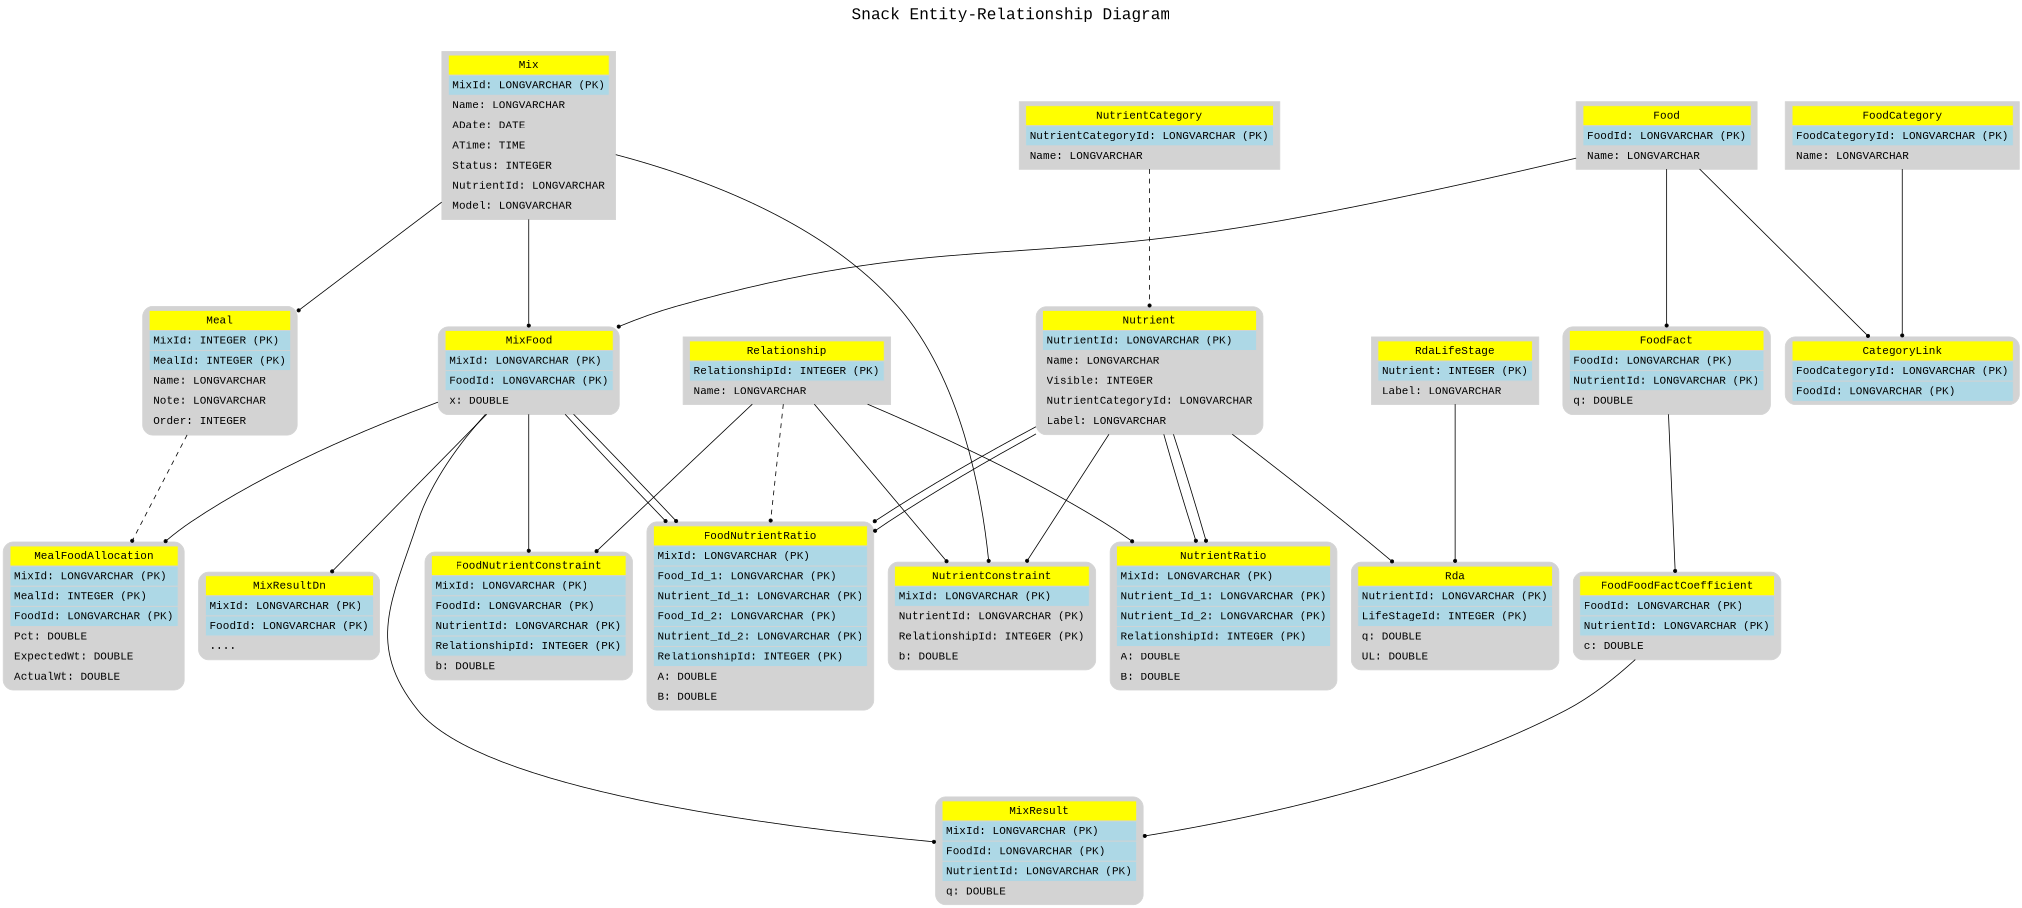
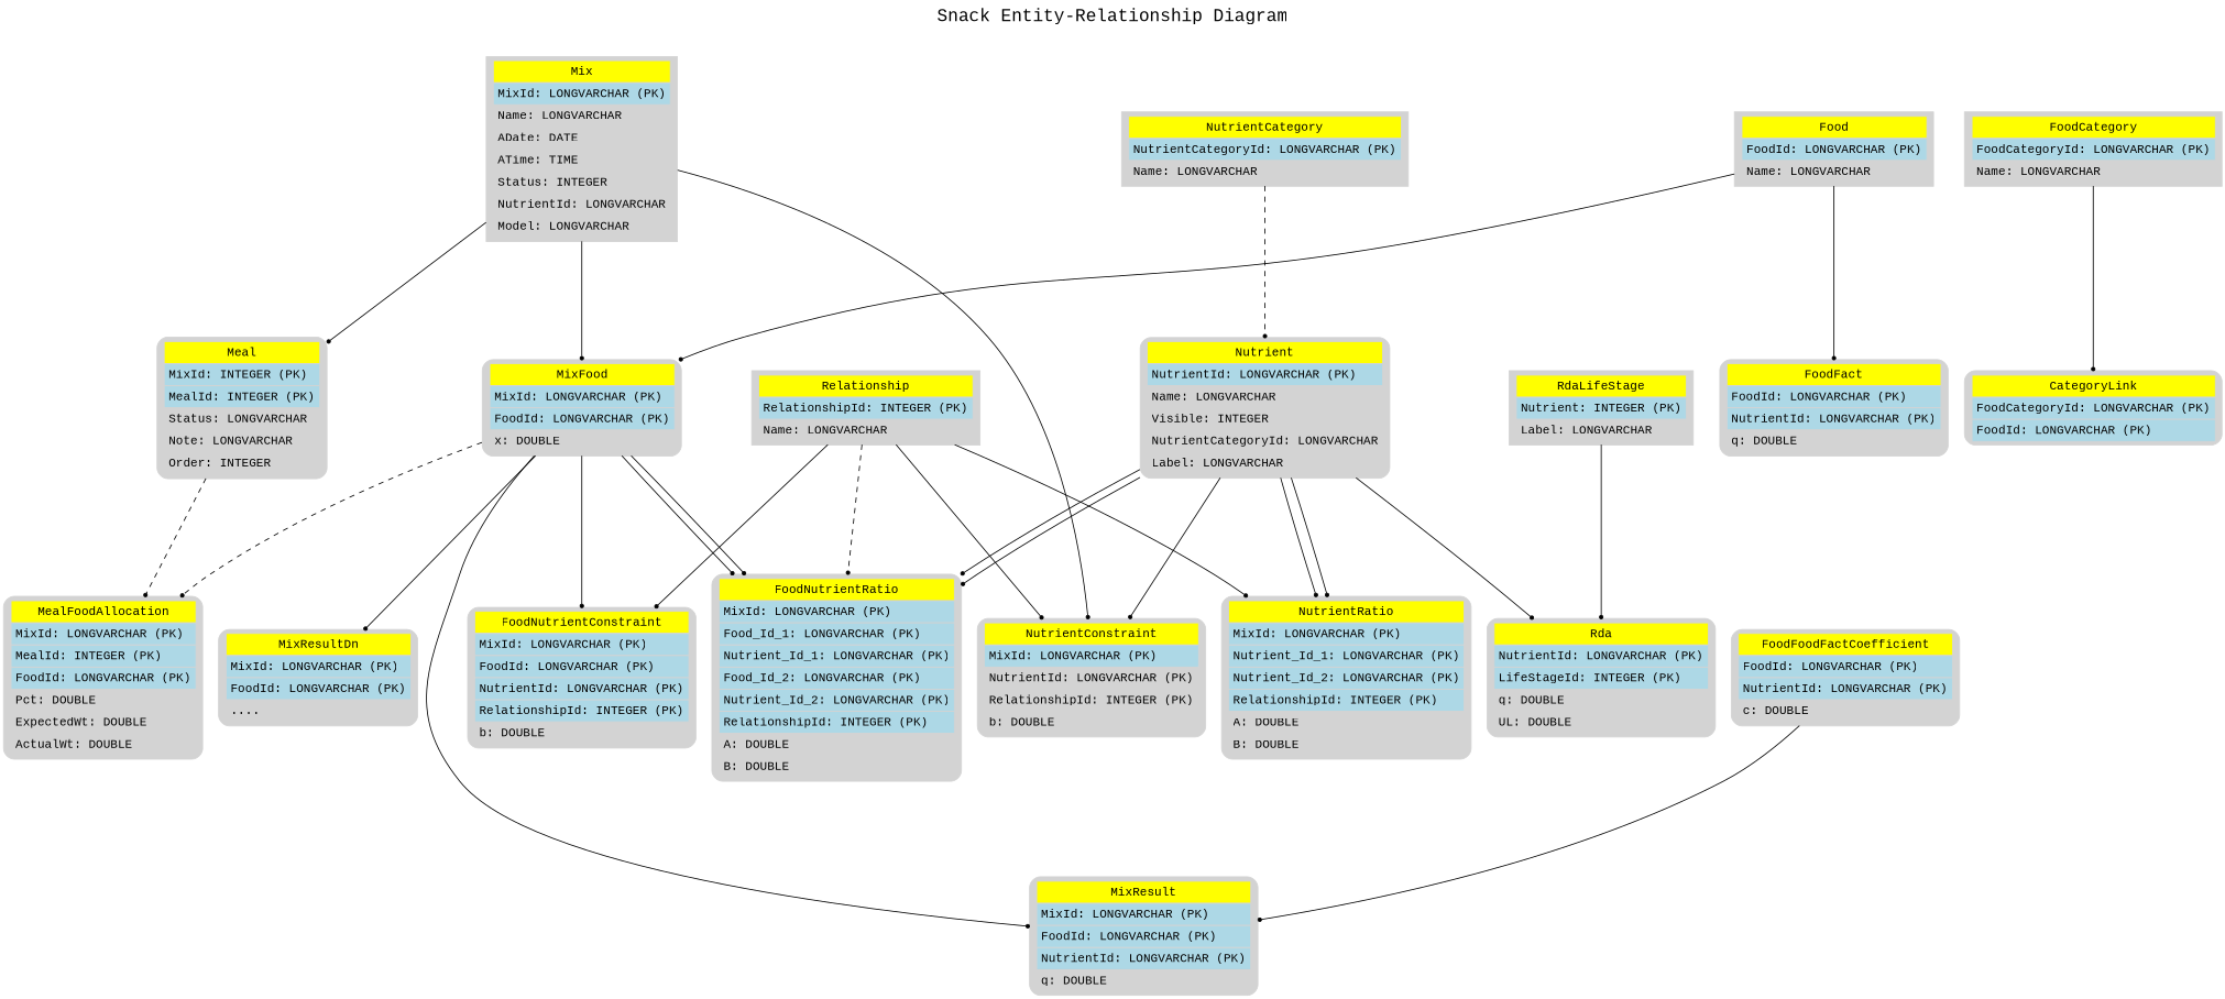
  digraph {
    fontname="Liberation Mono"
    fontsize=20
    label="Snack Entity-Relationship Diagram"
    labelloc=t
    nodesep=0.25
    ranksep=1.5
    node [color=lightgray fontname="Liberation Mono" shape=Mrecord style=filled]
    edge [arrowhead=dot arrowsize=0.5 arrowtail=none dir=forward fontname="Liberation Mono" penwidth=1 style=solid weight=1]
    n1 [label=<         <table border="0" cellborder="1" cellspacing="0" cellpadding="4">             <tr><td bgcolor="yellow">FoodFoodFactCoefficient</td></tr>             <tr><td bgcolor="lightblue" align="left">FoodId: LONGVARCHAR (PK)</td></tr>             <tr><td bgcolor="lightblue" align="left">NutrientId: LONGVARCHAR (PK)</td></tr>             <tr><td align="left">c: DOUBLE</td></tr>         </table>     >]
    n2 [label=<         <table border="0" cellborder="1" cellspacing="0" cellpadding="4">             <tr><td bgcolor="yellow">MixResult</td></tr>             <tr><td bgcolor="lightblue" align="left">MixId: LONGVARCHAR (PK)</td></tr>             <tr><td bgcolor="lightblue" align="left">FoodId: LONGVARCHAR (PK)</td></tr>             <tr><td bgcolor="lightblue" align="left">NutrientId: LONGVARCHAR (PK)</td></tr>             <tr><td align="left">q: DOUBLE</td></tr>         </table>     >]
    n3 [label=<         <table border="0" cellborder="1" cellspacing="0" cellpadding="4">             <tr><td bgcolor="yellow">FoodCategory</td></tr>             <tr><td bgcolor="lightblue" align="left">FoodCategoryId: LONGVARCHAR (PK)</td></tr>             <tr><td align="left">Name: LONGVARCHAR</td></tr>         </table>     > shape=record]
    n4 [label=<         <table border="0" cellborder="1" cellspacing="0" cellpadding="4">             <tr><td bgcolor="yellow">CategoryLink</td></tr>             <tr><td bgcolor="lightblue" align="left">FoodCategoryId: LONGVARCHAR (PK)</td></tr>             <tr><td bgcolor="lightblue" align="left">FoodId: LONGVARCHAR (PK)</td></tr>         </table>     >]
    n5 [label=<         <table border="0" cellborder="1" cellspacing="0" cellpadding="4">             <tr><td bgcolor="yellow">Food</td></tr>             <tr><td bgcolor="lightblue" align="left">FoodId: LONGVARCHAR (PK)</td></tr>             <tr><td align="left">Name: LONGVARCHAR</td></tr>         </table>     > shape=record]
    n6 [label=<         <table border="0" cellborder="1" cellspacing="0" cellpadding="4">             <tr><td bgcolor="yellow">FoodFact</td></tr>             <tr><td bgcolor="lightblue" align="left">FoodId: LONGVARCHAR (PK)</td></tr>             <tr><td bgcolor="lightblue" align="left">NutrientId: LONGVARCHAR (PK)</td></tr>             <tr><td align="left">q: DOUBLE</td></tr>         </table>     >]
    n7 [label=<         <table border="0" cellborder="1" cellspacing="0" cellpadding="4">             <tr><td bgcolor="yellow">MixFood</td></tr>             <tr><td bgcolor="lightblue" align="left">MixId: LONGVARCHAR (PK)</td></tr>             <tr><td bgcolor="lightblue" align="left">FoodId: LONGVARCHAR (PK)</td></tr>             <tr><td align="left">x: DOUBLE</td></tr>         </table>     >]
    n8 [label=<         <table border="0" cellborder="1" cellspacing="0" cellpadding="4">             <tr><td bgcolor="yellow">FoodNutrientRatio</td></tr>             <tr><td bgcolor="lightblue" align="left">MixId: LONGVARCHAR (PK)</td></tr>             <tr><td bgcolor="lightblue" align="left">Food_Id_1: LONGVARCHAR (PK)</td></tr>             <tr><td bgcolor="lightblue" align="left">Nutrient_Id_1: LONGVARCHAR (PK)</td></tr>             <tr><td bgcolor="lightblue" align="left">Food_Id_2: LONGVARCHAR (PK)</td></tr>             <tr><td bgcolor="lightblue" align="left">Nutrient_Id_2: LONGVARCHAR (PK)</td></tr>             <tr><td bgcolor="lightblue" align="left">RelationshipId: INTEGER (PK)</td></tr>             <tr><td align="left">A: DOUBLE</td></tr>             <tr><td align="left">B: DOUBLE</td></tr>         </table>     >]
    n9 [label=<         <table border="0" cellborder="1" cellspacing="0" cellpadding="4">             <tr><td bgcolor="yellow">FoodNutrientConstraint</td></tr>             <tr><td bgcolor="lightblue" align="left">MixId: LONGVARCHAR (PK)</td></tr>             <tr><td bgcolor="lightblue" align="left">FoodId: LONGVARCHAR (PK)</td></tr>             <tr><td bgcolor="lightblue" align="left">NutrientId: LONGVARCHAR (PK)</td></tr>             <tr><td bgcolor="lightblue" align="left">RelationshipId: INTEGER (PK)</td></tr>             <tr><td align="left">b: DOUBLE</td></tr>         </table>     >]
    n10 [label=<         <table border="0" cellborder="1" cellspacing="0" cellpadding="4">             <tr><td bgcolor="yellow">MixResultDn</td></tr>             <tr><td bgcolor="lightblue" align="left">MixId: LONGVARCHAR (PK)</td></tr>             <tr><td bgcolor="lightblue" align="left">FoodId: LONGVARCHAR (PK)</td></tr>             <tr><td align="left">....</td></tr>         </table>     >]
    n11 [label=<         <table border="0" cellborder="1" cellspacing="0" cellpadding="4">             <tr><td bgcolor="yellow">MealFoodAllocation</td></tr>             <tr><td bgcolor="lightblue" align="left">MixId: LONGVARCHAR (PK)</td></tr>             <tr><td bgcolor="lightblue" align="left">MealId: INTEGER (PK)</td></tr>             <tr><td bgcolor="lightblue" align="left">FoodId: LONGVARCHAR (PK)</td></tr>             <tr><td align="left">Pct: DOUBLE</td></tr>                 <tr><td align="left">ExpectedWt: DOUBLE</td></tr>             <tr><td align="left">ActualWt: DOUBLE</td></tr>         </table>     >]
    n12 [label=<         <table border="0" cellborder="1" cellspacing="0" cellpadding="4">             <tr><td bgcolor="yellow">Relationship</td></tr>             <tr><td bgcolor="lightblue" align="left">RelationshipId: INTEGER (PK)</td></tr>             <tr><td align="left">Name: LONGVARCHAR</td></tr>         </table>     > shape=record]
    n13 [label=<         <table border="0" cellborder="1" cellspacing="0" cellpadding="4">             <tr><td bgcolor="yellow">NutrientRatio</td></tr>             <tr><td bgcolor="lightblue" align="left">MixId: LONGVARCHAR (PK)</td></tr>             <tr><td bgcolor="lightblue" align="left">Nutrient_Id_1: LONGVARCHAR (PK)</td></tr>             <tr><td bgcolor="lightblue" align="left">Nutrient_Id_2: LONGVARCHAR (PK)</td></tr>             <tr><td bgcolor="lightblue" align="left">RelationshipId: INTEGER (PK)</td></tr>             <tr><td align="left">A: DOUBLE</td></tr>             <tr><td align="left">B: DOUBLE</td></tr>         </table>     >]
    n14 [label=<         <table border="0" cellborder="1" cellspacing="0" cellpadding="4">             <tr><td bgcolor="yellow">NutrientConstraint</td></tr>             <tr><td bgcolor="lightblue" align="left">MixId: LONGVARCHAR (PK)</td></tr>             <tr><td align="left">NutrientId: LONGVARCHAR (PK)</td></tr>             <tr><td align="left">RelationshipId: INTEGER (PK)</td></tr>             <tr><td align="left">b: DOUBLE</td></tr>         </table>     >]
    n15 [label=<         <table border="0" cellborder="1" cellspacing="0" cellpadding="4">             <tr><td bgcolor="yellow">Mix</td></tr>             <tr><td bgcolor="lightblue" align="left">MixId: LONGVARCHAR (PK)</td></tr>             <tr><td align="left">Name: LONGVARCHAR</td></tr>             <tr><td align="left">ADate: DATE</td></tr>             <tr><td align="left">ATime: TIME</td></tr>             <tr><td align="left">Status: INTEGER</td></tr>             <tr><td align="left">NutrientId: LONGVARCHAR</td></tr>             <tr><td align="left">Model: LONGVARCHAR</td></tr>         </table>     > shape=record]
-   n16 [label=<         <table border="0" cellborder="1" cellspacing="0" cellpadding="4">             <tr><td bgcolor="yellow">Meal</td></tr>             <tr><td bgcolor="lightblue" align="left">MixId: INTEGER (PK)</td></tr>             <tr><td bgcolor="lightblue" align="left">MealId: INTEGER (PK)</td></tr>             <tr><td align="left">Name: LONGVARCHAR</td></tr>             <tr><td align="left">Note: LONGVARCHAR</td></tr>             <tr><td align="left">Order: INTEGER</td></tr>         </table>     >]
+   n16 [label=<         <table border="0" cellborder="1" cellspacing="0" cellpadding="4">             <tr><td bgcolor="yellow">Meal</td></tr>             <tr><td bgcolor="lightblue" align="left">MixId: INTEGER (PK)</td></tr>             <tr><td bgcolor="lightblue" align="left">MealId: INTEGER (PK)</td></tr>             <tr><td align="left">Status: LONGVARCHAR</td></tr>             <tr><td align="left">Note: LONGVARCHAR</td></tr>             <tr><td align="left">Order: INTEGER</td></tr>         </table>     >]
    n17 [label=<         <table border="0" cellborder="1" cellspacing="0" cellpadding="4">             <tr><td bgcolor="yellow">NutrientCategory</td></tr>             <tr><td bgcolor="lightblue" align="left">NutrientCategoryId: LONGVARCHAR (PK)</td></tr>             <tr><td align="left">Name: LONGVARCHAR</td></tr>         </table>     > shape=record]
    n18 [label=<         <table border="0" cellborder="1" cellspacing="0" cellpadding="4">             <tr><td bgcolor="yellow">Nutrient</td></tr>             <tr><td bgcolor="lightblue" align="left">NutrientId: LONGVARCHAR (PK)</td></tr>             <tr><td align="left">Name: LONGVARCHAR</td></tr>             <tr><td align="left">Visible: INTEGER</td></tr>             <tr><td align="left">NutrientCategoryId: LONGVARCHAR</td></tr>             <tr><td align="left">Label: LONGVARCHAR</td></tr>                    </table>     >]
    n19 [label=<         <table border="0" cellborder="1" cellspacing="0" cellpadding="4">             <tr><td bgcolor="yellow">Rda</td></tr>             <tr><td bgcolor="lightblue" align="left">NutrientId: LONGVARCHAR (PK)</td></tr>             <tr><td bgcolor="lightblue" align="left">LifeStageId: INTEGER (PK)</td></tr>             <tr><td align="left">q: DOUBLE</td></tr>             <tr><td align="left">UL: DOUBLE</td></tr>         </table>     >]
    n20 [label=<         <table border="0" cellborder="1" cellspacing="0" cellpadding="4">             <tr><td bgcolor="yellow">RdaLifeStage</td></tr>             <tr><td bgcolor="lightblue" align="left">Nutrient: INTEGER (PK)</td></tr>             <tr><td align="left">Label: LONGVARCHAR</td></tr>         </table>     > shape=record]
    n1 -> n2
    n3 -> n4
-   n5 -> n4
    n5 -> n6
    n5 -> n7
-   n6 -> n1
    n7 -> n2
    n7 -> n8
    n7 -> n8
    n7 -> n9
    n7 -> n10
-   n7 -> n11
+   n7 -> n11 [style=dashed]
    n12 -> n8 [style=dashed]
    n12 -> n9
    n12 -> n13
    n12 -> n14
    n15 -> n7
    n15 -> n14
    n15 -> n16
    n16 -> n11 [style=dashed]
    n17 -> n18 [style=dashed]
    n18 -> n8
    n18 -> n8
    n18 -> n13
    n18 -> n13
    n18 -> n14
    n18 -> n19
    n20 -> n19
  }
